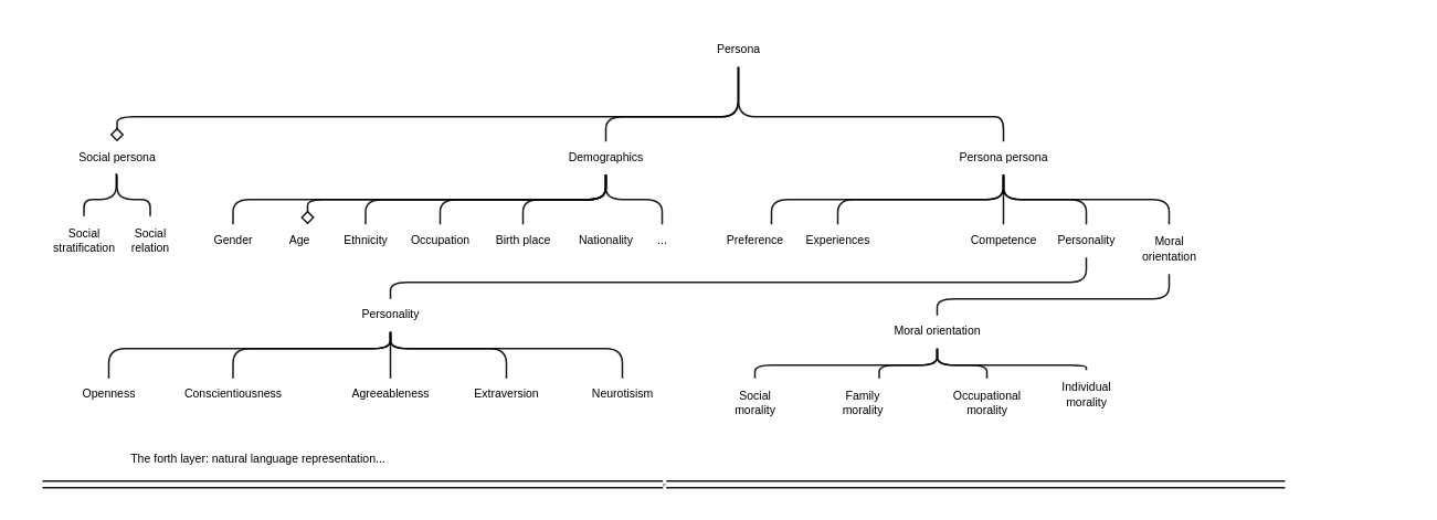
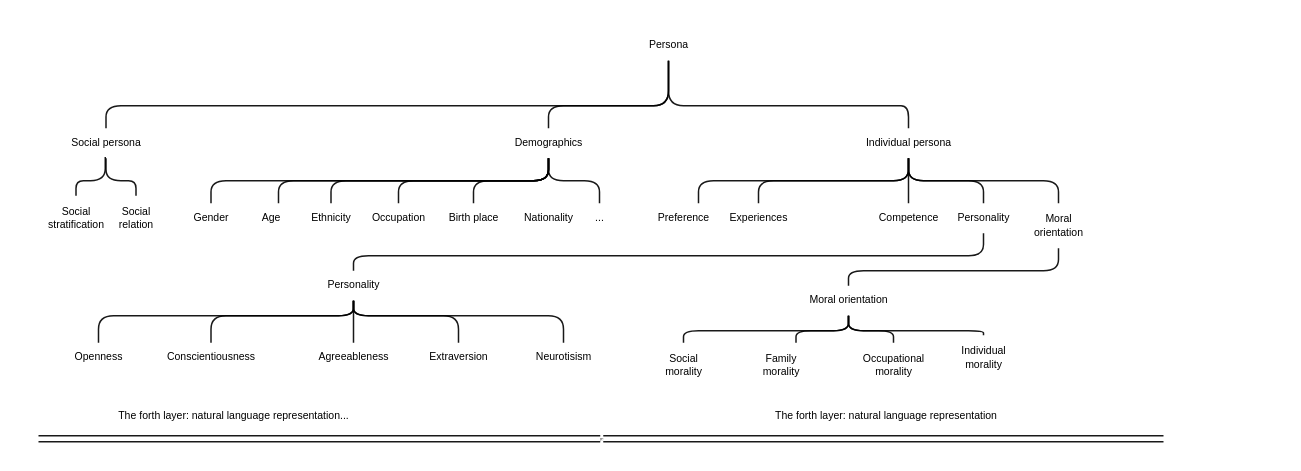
  <mxCell id="0" />
  <mxCell id="1" parent="0" />
- <mxCell id="2" style="edgeStyle=orthogonalEdgeStyle;rounded=1;orthogonalLoop=1;jettySize=auto;html=1;strokeWidth=1;endArrow=diamond;endFill=0;opacity=90;fontSize=7;" edge="1" parent="1" source="5" target="8"><mxGeometry relative="1" as="geometry"><Array as="points"><mxPoint x="445" y="70" /><mxPoint x="70" y="70" /></Array></mxGeometry></mxCell>
+ <mxCell id="2" style="edgeStyle=orthogonalEdgeStyle;rounded=1;orthogonalLoop=1;jettySize=auto;html=1;strokeWidth=1;endArrow=none;endFill=0;opacity=90;fontSize=7;" edge="1" parent="1" source="5" target="8"><mxGeometry relative="1" as="geometry"><Array as="points"><mxPoint x="445" y="70" /><mxPoint x="70" y="70" /></Array></mxGeometry></mxCell>
  <mxCell id="3" style="edgeStyle=orthogonalEdgeStyle;rounded=1;orthogonalLoop=1;jettySize=auto;html=1;endArrow=none;endFill=0;opacity=90;fontSize=7;" edge="1" parent="1" source="5" target="15"><mxGeometry relative="1" as="geometry"><Array as="points"><mxPoint x="445" y="70" /><mxPoint x="365" y="70" /></Array></mxGeometry></mxCell>
  <mxCell id="4" style="edgeStyle=orthogonalEdgeStyle;orthogonalLoop=1;jettySize=auto;html=1;rounded=1;endArrow=none;endFill=0;opacity=90;fontSize=7;" edge="1" parent="1" source="5" target="21"><mxGeometry relative="1" as="geometry"><mxPoint x="240" y="40" as="sourcePoint" /><Array as="points"><mxPoint x="585" y="70" /><mxPoint x="845" y="70" /></Array></mxGeometry></mxCell>
  <mxCell id="5" value="Persona" style="text;html=1;align=center;verticalAlign=middle;resizable=0;points=[];autosize=1;strokeColor=none;fillColor=none;rounded=0;shadow=0;opacity=90;fontSize=7;" vertex="1" parent="1"><mxGeometry x="420" y="20" width="50" height="20" as="geometry" /></mxCell>
  <mxCell id="6" style="edgeStyle=orthogonalEdgeStyle;rounded=1;orthogonalLoop=1;jettySize=auto;html=1;endArrow=none;endFill=0;opacity=90;fontSize=7;exitX=0.493;exitY=0.957;exitDx=0;exitDy=0;exitPerimeter=0;" edge="1" parent="1" source="8" target="22"><mxGeometry relative="1" as="geometry"><Array as="points"><mxPoint x="69" y="120" /><mxPoint x="50" y="120" /></Array></mxGeometry></mxCell>
  <mxCell id="7" style="edgeStyle=orthogonalEdgeStyle;rounded=1;orthogonalLoop=1;jettySize=auto;html=1;endArrow=none;endFill=0;opacity=90;fontSize=7;" edge="1" parent="1" source="8" target="23"><mxGeometry relative="1" as="geometry"><Array as="points"><mxPoint x="70" y="120" /><mxPoint x="90" y="120" /></Array></mxGeometry></mxCell>
  <mxCell id="8" value="Social persona" style="text;html=1;align=center;verticalAlign=middle;resizable=0;points=[];autosize=1;strokeColor=none;fillColor=none;opacity=90;fontSize=7;" vertex="1" parent="1"><mxGeometry x="35" y="85" width="70" height="20" as="geometry" /></mxCell>
  <mxCell id="9" style="edgeStyle=orthogonalEdgeStyle;rounded=1;orthogonalLoop=1;jettySize=auto;html=1;endArrow=none;endFill=0;opacity=90;fontSize=7;" edge="1" parent="1" source="15" target="24"><mxGeometry relative="1" as="geometry"><Array as="points"><mxPoint x="365" y="120" /><mxPoint x="140" y="120" /></Array></mxGeometry></mxCell>
- <mxCell id="10" style="edgeStyle=orthogonalEdgeStyle;rounded=1;orthogonalLoop=1;jettySize=auto;html=1;endArrow=diamond;endFill=0;opacity=90;fontSize=7;" edge="1" parent="1" source="15" target="25"><mxGeometry relative="1" as="geometry"><Array as="points"><mxPoint x="365" y="120" /><mxPoint x="185" y="120" /></Array></mxGeometry></mxCell>
+ <mxCell id="10" style="edgeStyle=orthogonalEdgeStyle;rounded=1;orthogonalLoop=1;jettySize=auto;html=1;endArrow=none;endFill=0;opacity=90;fontSize=7;" edge="1" parent="1" source="15" target="25"><mxGeometry relative="1" as="geometry"><Array as="points"><mxPoint x="365" y="120" /><mxPoint x="185" y="120" /></Array></mxGeometry></mxCell>
  <mxCell id="11" style="edgeStyle=orthogonalEdgeStyle;rounded=1;orthogonalLoop=1;jettySize=auto;html=1;endArrow=none;endFill=0;opacity=90;fontSize=7;" edge="1" parent="1" source="15" target="26"><mxGeometry relative="1" as="geometry"><Array as="points"><mxPoint x="365" y="120" /><mxPoint x="220" y="120" /></Array></mxGeometry></mxCell>
  <mxCell id="12" style="edgeStyle=orthogonalEdgeStyle;rounded=1;orthogonalLoop=1;jettySize=auto;html=1;endArrow=none;endFill=0;opacity=90;fontSize=7;" edge="1" parent="1" source="15" target="27"><mxGeometry relative="1" as="geometry"><Array as="points"><mxPoint x="365" y="120" /><mxPoint x="265" y="120" /></Array></mxGeometry></mxCell>
  <mxCell id="13" style="edgeStyle=orthogonalEdgeStyle;rounded=1;orthogonalLoop=1;jettySize=auto;html=1;endArrow=none;endFill=0;opacity=90;fontSize=7;" edge="1" parent="1" source="15" target="28"><mxGeometry relative="1" as="geometry"><Array as="points"><mxPoint x="365" y="120" /><mxPoint x="315" y="120" /></Array></mxGeometry></mxCell>
  <mxCell id="14" style="edgeStyle=orthogonalEdgeStyle;rounded=1;orthogonalLoop=1;jettySize=auto;html=1;endArrow=none;endFill=0;opacity=90;fontSize=7;" edge="1" parent="1" source="15" target="30"><mxGeometry relative="1" as="geometry"><Array as="points"><mxPoint x="365" y="120" /><mxPoint x="399" y="120" /></Array></mxGeometry></mxCell>
  <mxCell id="15" value="Demographics" style="text;html=1;align=center;verticalAlign=middle;resizable=0;points=[];autosize=1;strokeColor=none;fillColor=none;opacity=90;fontSize=7;" vertex="1" parent="1"><mxGeometry x="330" y="85" width="70" height="20" as="geometry" /></mxCell>
  <mxCell id="16" style="edgeStyle=orthogonalEdgeStyle;rounded=1;orthogonalLoop=1;jettySize=auto;html=1;endArrow=none;endFill=0;opacity=90;fontSize=7;" edge="1" parent="1" source="21" target="31"><mxGeometry relative="1" as="geometry"><Array as="points"><mxPoint x="605" y="120" /><mxPoint x="465" y="120" /></Array></mxGeometry></mxCell>
  <mxCell id="17" style="edgeStyle=orthogonalEdgeStyle;rounded=1;orthogonalLoop=1;jettySize=auto;html=1;endArrow=none;endFill=0;opacity=90;fontSize=7;" edge="1" parent="1" source="21" target="32"><mxGeometry relative="1" as="geometry"><Array as="points"><mxPoint x="605" y="120" /><mxPoint x="505" y="120" /></Array></mxGeometry></mxCell>
  <mxCell id="18" style="edgeStyle=orthogonalEdgeStyle;rounded=1;orthogonalLoop=1;jettySize=auto;html=1;endArrow=none;endFill=0;opacity=90;fontSize=7;" edge="1" parent="1" source="21" target="33"><mxGeometry relative="1" as="geometry"><Array as="points"><mxPoint x="605" y="110" /><mxPoint x="605" y="110" /></Array></mxGeometry></mxCell>
  <mxCell id="19" style="edgeStyle=orthogonalEdgeStyle;rounded=1;orthogonalLoop=1;jettySize=auto;html=1;endArrow=none;endFill=0;opacity=90;fontSize=7;" edge="1" parent="1" source="21" target="35"><mxGeometry relative="1" as="geometry"><Array as="points"><mxPoint x="605" y="120" /><mxPoint x="655" y="120" /></Array></mxGeometry></mxCell>
  <mxCell id="20" style="edgeStyle=orthogonalEdgeStyle;rounded=1;orthogonalLoop=1;jettySize=auto;html=1;endArrow=none;endFill=0;opacity=90;fontSize=7;" edge="1" parent="1" source="21" target="37"><mxGeometry relative="1" as="geometry"><Array as="points"><mxPoint x="605" y="120" /><mxPoint x="705" y="120" /></Array></mxGeometry></mxCell>
- <mxCell id="21" value="Persona persona" style="text;html=1;align=center;verticalAlign=middle;resizable=0;points=[];autosize=1;strokeColor=none;fillColor=none;opacity=90;fontSize=7;" vertex="1" parent="1"><mxGeometry x="565" y="85" width="80" height="20" as="geometry" /></mxCell>
+ <mxCell id="21" value="Individual persona" style="text;html=1;align=center;verticalAlign=middle;resizable=0;points=[];autosize=1;strokeColor=none;fillColor=none;opacity=90;fontSize=7;" vertex="1" parent="1"><mxGeometry x="565" y="85" width="80" height="20" as="geometry" /></mxCell>
  <mxCell id="22" value="Social&lt;br style=&quot;font-size: 7px;&quot;&gt;stratification" style="text;html=1;align=center;verticalAlign=middle;resizable=0;points=[];autosize=1;strokeColor=none;fillColor=none;opacity=90;fontSize=7;" vertex="1" parent="1"><mxGeometry x="20" y="130" width="60" height="30" as="geometry" /></mxCell>
  <mxCell id="23" value="Social&lt;br style=&quot;font-size: 7px;&quot;&gt;relation" style="text;html=1;align=center;verticalAlign=middle;resizable=0;points=[];autosize=1;strokeColor=none;fillColor=none;opacity=90;fontSize=7;" vertex="1" parent="1"><mxGeometry x="65" y="130" width="50" height="30" as="geometry" /></mxCell>
  <mxCell id="24" value="Gender" style="text;html=1;align=center;verticalAlign=middle;resizable=0;points=[];autosize=1;strokeColor=none;fillColor=none;opacity=90;fontSize=7;" vertex="1" parent="1"><mxGeometry x="115" y="135" width="50" height="20" as="geometry" /></mxCell>
  <mxCell id="25" value="Age" style="text;html=1;align=center;verticalAlign=middle;resizable=0;points=[];autosize=1;strokeColor=none;fillColor=none;opacity=90;fontSize=7;" vertex="1" parent="1"><mxGeometry x="160" y="135" width="40" height="20" as="geometry" /></mxCell>
  <mxCell id="26" value="Ethnicity" style="text;html=1;align=center;verticalAlign=middle;resizable=0;points=[];autosize=1;strokeColor=none;fillColor=none;opacity=90;fontSize=7;" vertex="1" parent="1"><mxGeometry x="195" y="135" width="50" height="20" as="geometry" /></mxCell>
  <mxCell id="27" value="Occupation" style="text;html=1;align=center;verticalAlign=middle;resizable=0;points=[];autosize=1;strokeColor=none;fillColor=none;opacity=90;fontSize=7;" vertex="1" parent="1"><mxGeometry x="235" y="135" width="60" height="20" as="geometry" /></mxCell>
  <mxCell id="28" value="Birth place" style="text;html=1;align=center;verticalAlign=middle;resizable=0;points=[];autosize=1;strokeColor=none;fillColor=none;opacity=90;fontSize=7;" vertex="1" parent="1"><mxGeometry x="285" y="135" width="60" height="20" as="geometry" /></mxCell>
  <mxCell id="29" value="Nationality" style="text;html=1;align=center;verticalAlign=middle;resizable=0;points=[];autosize=1;strokeColor=none;fillColor=none;opacity=90;fontSize=7;" vertex="1" parent="1"><mxGeometry x="335" y="135" width="60" height="20" as="geometry" /></mxCell>
  <mxCell id="30" value="..." style="text;html=1;align=center;verticalAlign=middle;resizable=0;points=[];autosize=1;strokeColor=none;fillColor=none;opacity=90;fontSize=7;" vertex="1" parent="1"><mxGeometry x="384" y="135" width="30" height="20" as="geometry" /></mxCell>
  <mxCell id="31" value="Preference" style="text;html=1;align=center;verticalAlign=middle;resizable=0;points=[];autosize=1;strokeColor=none;fillColor=none;opacity=90;fontSize=7;" vertex="1" parent="1"><mxGeometry x="425" y="135" width="60" height="20" as="geometry" /></mxCell>
  <mxCell id="32" value="Experiences" style="text;html=1;align=center;verticalAlign=middle;resizable=0;points=[];autosize=1;strokeColor=none;fillColor=none;opacity=90;fontSize=7;" vertex="1" parent="1"><mxGeometry x="475" y="135" width="60" height="20" as="geometry" /></mxCell>
  <mxCell id="33" value="Competence" style="text;html=1;align=center;verticalAlign=middle;resizable=0;points=[];autosize=1;strokeColor=none;fillColor=none;opacity=90;fontSize=7;" vertex="1" parent="1"><mxGeometry x="575" y="135" width="60" height="20" as="geometry" /></mxCell>
  <mxCell id="34" style="edgeStyle=orthogonalEdgeStyle;rounded=1;orthogonalLoop=1;jettySize=auto;html=1;endArrow=none;endFill=0;opacity=90;fontSize=7;" edge="1" parent="1" source="35" target="43"><mxGeometry relative="1" as="geometry"><Array as="points"><mxPoint x="655" y="170" /><mxPoint x="235" y="170" /></Array></mxGeometry></mxCell>
  <mxCell id="35" value="Personality" style="text;html=1;align=center;verticalAlign=middle;resizable=0;points=[];autosize=1;strokeColor=none;fillColor=none;opacity=90;fontSize=7;" vertex="1" parent="1"><mxGeometry x="625" y="135" width="60" height="20" as="geometry" /></mxCell>
  <mxCell id="36" style="edgeStyle=orthogonalEdgeStyle;rounded=1;orthogonalLoop=1;jettySize=auto;html=1;endArrow=none;endFill=0;opacity=90;fontSize=7;" edge="1" parent="1" source="37" target="48"><mxGeometry relative="1" as="geometry"><Array as="points"><mxPoint x="705" y="180" /></Array></mxGeometry></mxCell>
  <mxCell id="37" value="Moral&lt;br style=&quot;font-size: 7px;&quot;&gt;orientation" style="text;html=1;align=center;verticalAlign=middle;resizable=0;points=[];autosize=1;strokeColor=none;fillColor=none;opacity=90;fontSize=7;" vertex="1" parent="1"><mxGeometry x="675" y="135" width="60" height="30" as="geometry" /></mxCell>
  <mxCell id="38" style="edgeStyle=orthogonalEdgeStyle;rounded=1;orthogonalLoop=1;jettySize=auto;html=1;endArrow=none;endFill=0;opacity=90;fontSize=7;" edge="1" parent="1" source="43" target="49"><mxGeometry relative="1" as="geometry"><Array as="points"><mxPoint x="235" y="210" /><mxPoint x="65" y="210" /></Array></mxGeometry></mxCell>
  <mxCell id="39" style="edgeStyle=orthogonalEdgeStyle;rounded=1;orthogonalLoop=1;jettySize=auto;html=1;endArrow=none;endFill=0;opacity=90;fontSize=7;" edge="1" parent="1" source="43" target="50"><mxGeometry relative="1" as="geometry"><Array as="points"><mxPoint x="235" y="210" /><mxPoint x="140" y="210" /></Array></mxGeometry></mxCell>
  <mxCell id="40" style="edgeStyle=orthogonalEdgeStyle;rounded=1;orthogonalLoop=1;jettySize=auto;html=1;endArrow=none;endFill=0;opacity=90;fontSize=7;" edge="1" parent="1" source="43" target="51"><mxGeometry relative="1" as="geometry" /></mxCell>
  <mxCell id="41" style="edgeStyle=orthogonalEdgeStyle;rounded=1;orthogonalLoop=1;jettySize=auto;html=1;endArrow=none;endFill=0;opacity=90;fontSize=7;" edge="1" parent="1" source="43" target="52"><mxGeometry relative="1" as="geometry"><Array as="points"><mxPoint x="235" y="210" /><mxPoint x="305" y="210" /></Array></mxGeometry></mxCell>
  <mxCell id="42" style="edgeStyle=orthogonalEdgeStyle;rounded=1;orthogonalLoop=1;jettySize=auto;html=1;endArrow=none;endFill=0;opacity=90;fontSize=7;" edge="1" parent="1" source="43" target="53"><mxGeometry relative="1" as="geometry"><Array as="points"><mxPoint x="235" y="210" /><mxPoint x="375" y="210" /></Array></mxGeometry></mxCell>
  <mxCell id="43" value="Personality" style="text;html=1;align=center;verticalAlign=middle;resizable=0;points=[];autosize=1;strokeColor=none;fillColor=none;opacity=90;fontSize=7;" vertex="1" parent="1"><mxGeometry x="205" y="180" width="60" height="20" as="geometry" /></mxCell>
  <mxCell id="44" style="edgeStyle=orthogonalEdgeStyle;rounded=1;orthogonalLoop=1;jettySize=auto;html=1;endArrow=none;endFill=0;opacity=90;fontSize=7;" edge="1" parent="1" source="48" target="54"><mxGeometry relative="1" as="geometry"><Array as="points"><mxPoint x="565" y="220" /><mxPoint x="455" y="220" /></Array></mxGeometry></mxCell>
  <mxCell id="45" style="edgeStyle=orthogonalEdgeStyle;rounded=1;orthogonalLoop=1;jettySize=auto;html=1;endArrow=none;endFill=0;opacity=90;fontSize=7;" edge="1" parent="1" source="48" target="57"><mxGeometry relative="1" as="geometry"><Array as="points"><mxPoint x="565" y="220" /><mxPoint x="655" y="220" /></Array></mxGeometry></mxCell>
  <mxCell id="46" style="edgeStyle=orthogonalEdgeStyle;rounded=1;orthogonalLoop=1;jettySize=auto;html=1;endArrow=none;endFill=0;opacity=90;fontSize=7;" edge="1" parent="1" source="48" target="55"><mxGeometry relative="1" as="geometry"><Array as="points"><mxPoint x="565" y="220" /><mxPoint x="530" y="220" /></Array></mxGeometry></mxCell>
  <mxCell id="47" style="edgeStyle=orthogonalEdgeStyle;rounded=1;orthogonalLoop=1;jettySize=auto;html=1;endArrow=none;endFill=0;opacity=90;fontSize=7;" edge="1" parent="1" source="48" target="56"><mxGeometry relative="1" as="geometry"><Array as="points"><mxPoint x="565" y="220" /><mxPoint x="595" y="220" /></Array></mxGeometry></mxCell>
  <mxCell id="48" value="Moral orientation" style="text;html=1;align=center;verticalAlign=middle;resizable=0;points=[];autosize=1;strokeColor=none;fillColor=none;opacity=90;fontSize=7;" vertex="1" parent="1"><mxGeometry x="525" y="190" width="80" height="20" as="geometry" /></mxCell>
  <mxCell id="49" value="Openness" style="text;html=1;align=center;verticalAlign=middle;resizable=0;points=[];autosize=1;strokeColor=none;fillColor=none;opacity=90;fontSize=7;" vertex="1" parent="1"><mxGeometry x="35" y="228" width="60" height="20" as="geometry" /></mxCell>
  <mxCell id="50" value="Conscientiousness" style="text;html=1;align=center;verticalAlign=middle;resizable=0;points=[];autosize=1;strokeColor=none;fillColor=none;opacity=90;fontSize=7;" vertex="1" parent="1"><mxGeometry x="100" y="228" width="80" height="20" as="geometry" /></mxCell>
  <mxCell id="51" value="Agreeableness" style="text;html=1;align=center;verticalAlign=middle;resizable=0;points=[];autosize=1;strokeColor=none;fillColor=none;opacity=90;fontSize=7;" vertex="1" parent="1"><mxGeometry x="200" y="228" width="70" height="20" as="geometry" /></mxCell>
  <mxCell id="52" value="Extraversion" style="text;html=1;align=center;verticalAlign=middle;resizable=0;points=[];autosize=1;strokeColor=none;fillColor=none;opacity=90;fontSize=7;" vertex="1" parent="1"><mxGeometry x="275" y="228" width="60" height="20" as="geometry" /></mxCell>
  <mxCell id="53" value="Neurotisism" style="text;html=1;align=center;verticalAlign=middle;resizable=0;points=[];autosize=1;strokeColor=none;fillColor=none;opacity=90;fontSize=7;" vertex="1" parent="1"><mxGeometry x="345" y="228" width="60" height="20" as="geometry" /></mxCell>
  <mxCell id="54" value="Social&lt;br style=&quot;font-size: 7px;&quot;&gt;morality" style="text;html=1;align=center;verticalAlign=middle;resizable=0;points=[];autosize=1;strokeColor=none;fillColor=none;opacity=90;fontSize=7;" vertex="1" parent="1"><mxGeometry x="430" y="228" width="50" height="30" as="geometry" /></mxCell>
  <mxCell id="55" value="Family&lt;br style=&quot;font-size: 7px;&quot;&gt;morality" style="text;html=1;align=center;verticalAlign=middle;resizable=0;points=[];autosize=1;strokeColor=none;fillColor=none;opacity=90;fontSize=7;" vertex="1" parent="1"><mxGeometry x="495" y="228" width="50" height="30" as="geometry" /></mxCell>
  <mxCell id="56" value="Occupational&lt;br style=&quot;font-size: 7px;&quot;&gt;morality" style="text;html=1;align=center;verticalAlign=middle;resizable=0;points=[];autosize=1;strokeColor=none;fillColor=none;opacity=90;fontSize=7;" vertex="1" parent="1"><mxGeometry x="565" y="228" width="60" height="30" as="geometry" /></mxCell>
  <mxCell id="57" value="Individual&lt;br style=&quot;font-size: 7px;&quot;&gt;morality" style="text;html=1;align=center;verticalAlign=middle;resizable=0;points=[];autosize=1;strokeColor=none;fillColor=none;opacity=90;fontSize=7;" vertex="1" parent="1"><mxGeometry x="630" y="223" width="50" height="30" as="geometry" /></mxCell>
  <mxCell id="58" value="The forth layer: natural language representation..." style="text;html=1;align=center;verticalAlign=middle;resizable=0;points=[];autosize=1;strokeColor=none;fillColor=none;opacity=90;fontSize=7;" vertex="1" parent="1"><mxGeometry x="65" y="267" width="180" height="20" as="geometry" /></mxCell>
+ <mxCell id="59" value="The forth layer: natural language representation" style="text;html=1;align=center;verticalAlign=middle;resizable=0;points=[];autosize=1;strokeColor=none;fillColor=none;opacity=90;fontSize=7;" vertex="1" parent="1"><mxGeometry x="505" y="267" width="170" height="20" as="geometry" /></mxCell>
  <mxCell id="60" value="&lt;hr style=&quot;font-size: 7px;&quot;&gt;" style="edgeStyle=none;orthogonalLoop=1;jettySize=auto;html=1;rounded=0;shape=link;opacity=90;fontSize=7;" edge="1" parent="1"><mxGeometry width="100" relative="1" as="geometry"><mxPoint x="25" y="292" as="sourcePoint" /><mxPoint x="775" y="292" as="targetPoint" /><Array as="points" /></mxGeometry></mxCell>
